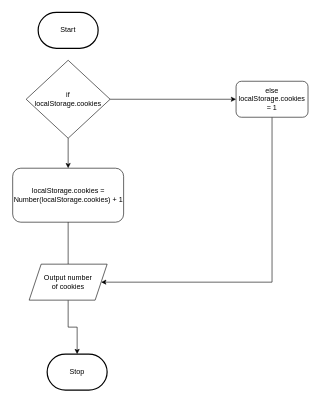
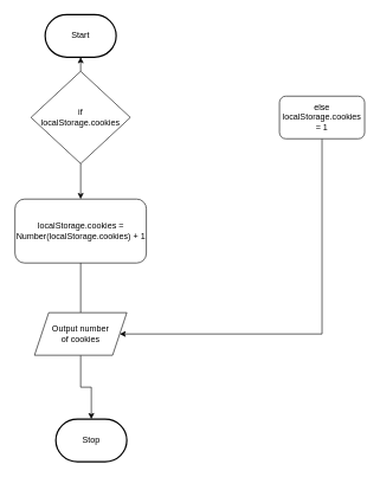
  <mxCell id="0" />
  <mxCell id="1" parent="0" />
  <mxCell id="2" style="edgeStyle=orthogonalEdgeStyle;html=1;rounded=0;startArrow=none;" parent="1" source="13" target="4" edge="1"><mxGeometry relative="1" as="geometry" /></mxCell>
  <mxCell id="3" value="Start" style="strokeWidth=2;html=1;shape=mxgraph.flowchart.terminator;whiteSpace=wrap;" parent="1" vertex="1"><mxGeometry x="63" y="20" width="100" height="60" as="geometry" /></mxCell>
  <mxCell id="4" value="Stop" style="strokeWidth=2;html=1;shape=mxgraph.flowchart.terminator;whiteSpace=wrap;" parent="1" vertex="1"><mxGeometry x="78" y="590" width="100" height="60" as="geometry" /></mxCell>
- <mxCell id="5" style="edgeStyle=none;html=1;" edge="1" parent="1" source="6" target="8"><mxGeometry relative="1" as="geometry" /></mxCell>
+ <mxCell id="5" style="edgeStyle=none;html=1;" edge="1" parent="1" source="6" target="3"><mxGeometry relative="1" as="geometry" /></mxCell>
  <mxCell id="6" value="if &lt;br&gt;localStorage.cookies" style="rhombus;whiteSpace=wrap;html=1;" vertex="1" parent="1"><mxGeometry x="43" y="100" width="140" height="130" as="geometry" /></mxCell>
  <mxCell id="7" style="edgeStyle=none;html=1;endArrow=none;endFill=0;" edge="1" parent="1" source="8"><mxGeometry relative="1" as="geometry"><mxPoint x="453" y="470" as="targetPoint" /></mxGeometry></mxCell>
  <mxCell id="8" value="else localStorage.cookies = 1" style="rounded=1;whiteSpace=wrap;html=1;" vertex="1" parent="1"><mxGeometry x="393" y="135" width="120" height="60" as="geometry" /></mxCell>
  <mxCell id="9" value="" style="edgeStyle=orthogonalEdgeStyle;html=1;rounded=0;startArrow=none;endArrow=classic;endFill=1;" edge="1" parent="1" source="6" target="10"><mxGeometry relative="1" as="geometry"><mxPoint x="113" y="230" as="sourcePoint" /><mxPoint x="113" y="440" as="targetPoint" /></mxGeometry></mxCell>
  <mxCell id="10" value="localStorage.cookies = Number(localStorage.cookies) + 1" style="rounded=1;whiteSpace=wrap;html=1;" vertex="1" parent="1"><mxGeometry x="20.5" y="280" width="185" height="90" as="geometry" /></mxCell>
  <mxCell id="11" value="" style="edgeStyle=orthogonalEdgeStyle;html=1;rounded=0;startArrow=none;endArrow=none;" edge="1" parent="1" source="10" target="13"><mxGeometry relative="1" as="geometry"><mxPoint x="113" y="370" as="sourcePoint" /><mxPoint x="113" y="550" as="targetPoint" /></mxGeometry></mxCell>
  <mxCell id="12" style="edgeStyle=none;html=1;endArrow=none;endFill=0;startArrow=classic;startFill=1;" edge="1" parent="1" source="13"><mxGeometry relative="1" as="geometry"><mxPoint x="453" y="470" as="targetPoint" /></mxGeometry></mxCell>
  <mxCell id="13" value="Output number &lt;br&gt;of cookies" style="shape=parallelogram;perimeter=parallelogramPerimeter;whiteSpace=wrap;html=1;fixedSize=1;" vertex="1" parent="1"><mxGeometry x="48" y="440" width="130" height="60" as="geometry" /></mxCell>
